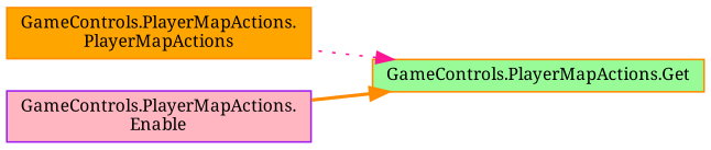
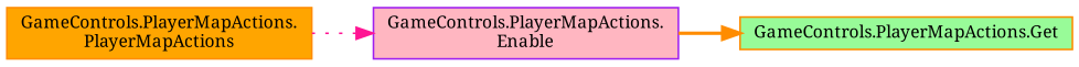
  digraph {
    fontname="Noto Serif"
    rankdir=RL
    node [color=darkorange fontname="Noto Serif" fontsize=10 shape=record style=filled]
    edge [dir=back fontname="Noto Serif" fontsize=10 labelfontname=Helvetica labelfontsize=10]
    n1 [fillcolor=palegreen fontcolor=black height=0.2 label="GameControls.PlayerMapActions.Get" width=0.4]
    n2 [fillcolor=orange height=0.2 label="GameControls.PlayerMapActions.\lPlayerMapActions" width=0.4]
    n3 [color=purple fillcolor=lightpink height=0.2 label="GameControls.PlayerMapActions.\lEnable" width=0.4]
-   n1 -> n2 [color=deeppink style=dotted]
+   n3 -> n2 [color=deeppink style=dotted]
    n1 -> n3 [color=darkorange style=bold]
  }
